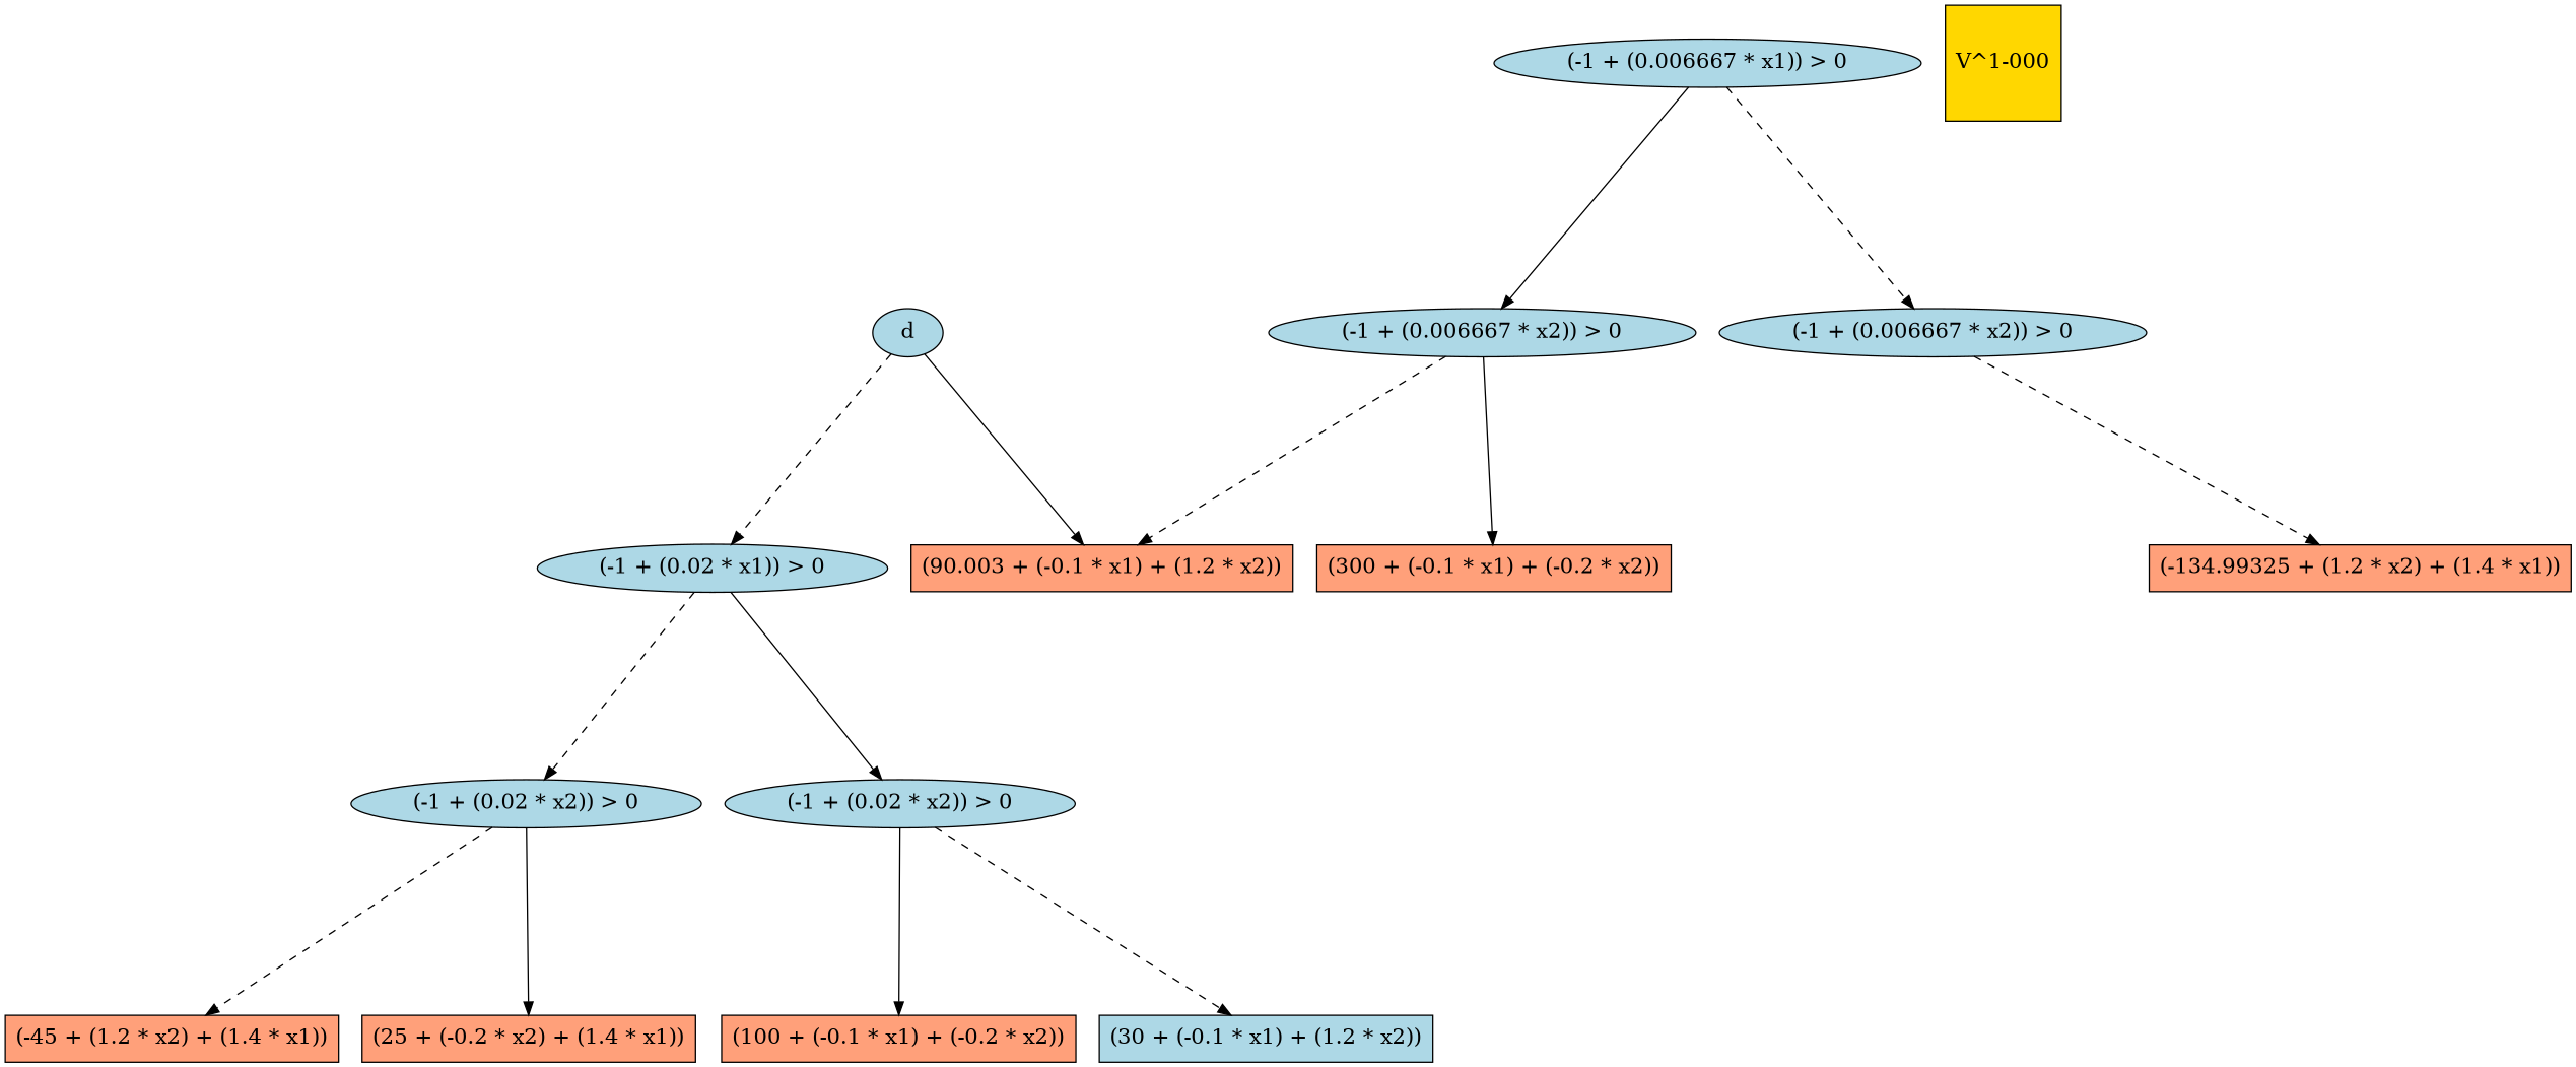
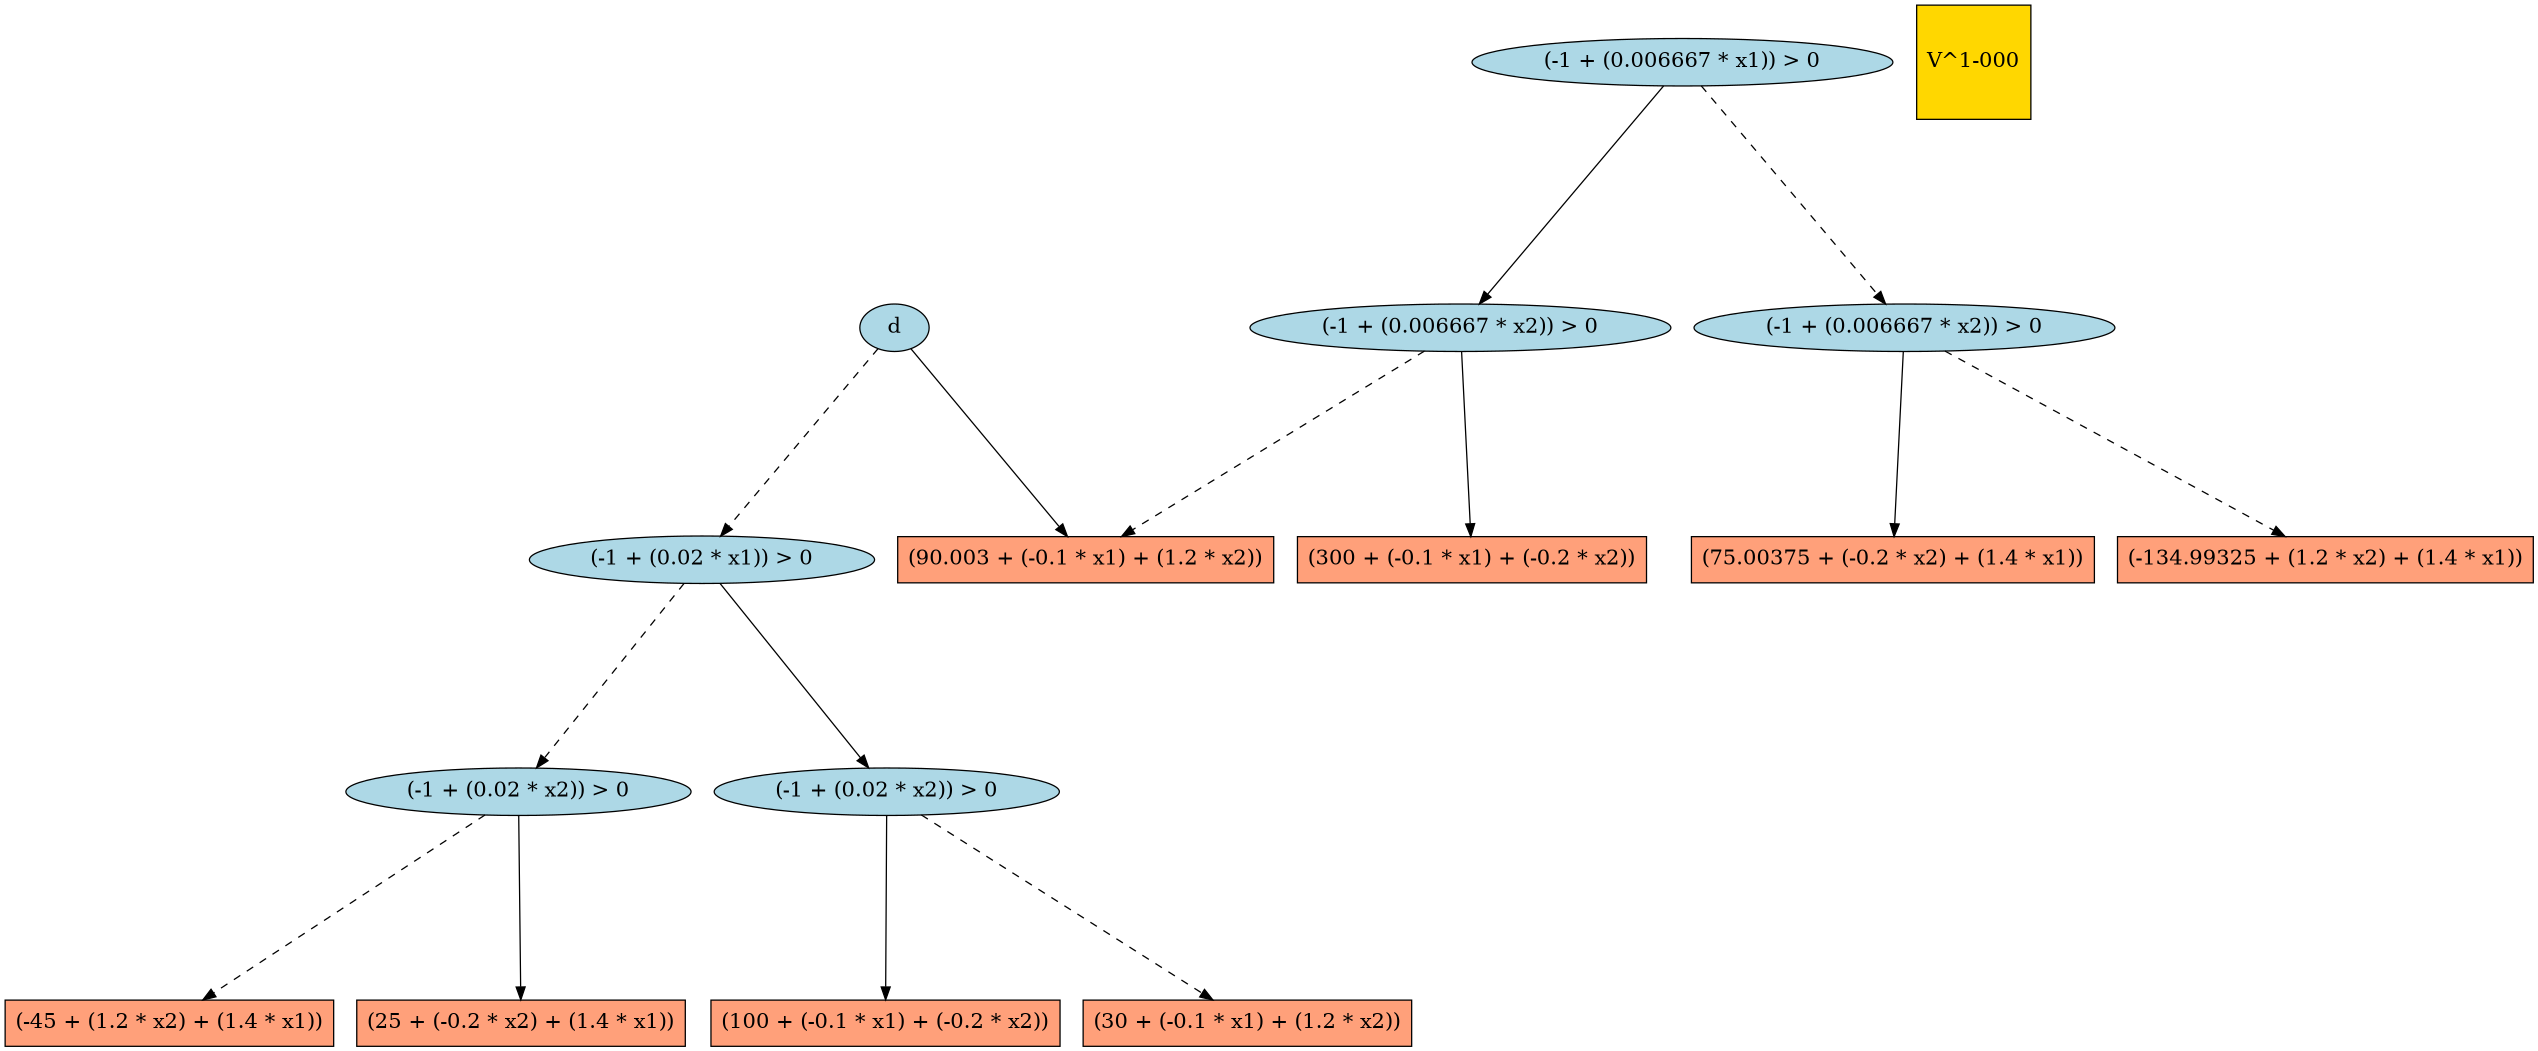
  digraph {
    fontname=Helvetica
    fontsize=16
    ranksep=2.00
    node [color=black fillcolor=lightsalmon fontsize=16 shape=box style=filled]
    edge [color=black style=dashed]
    n1 [label="(300 + (-0.1 * x1) + (-0.2 * x2))"]
    n2 [label="(-45 + (1.2 * x2) + (1.4 * x1))"]
    n3 [label="(100 + (-0.1 * x1) + (-0.2 * x2))"]
    n4 [fillcolor=lightblue label="(-1 + (0.006667 * x1)) > 0" shape=ellipse]
    n5 [fillcolor=lightblue label="(-1 + (0.006667 * x2)) > 0" shape=ellipse]
    n6 [fillcolor=lightblue label="(-1 + (0.006667 * x2)) > 0" shape=ellipse]
    n7 [label="(-134.99325 + (1.2 * x2) + (1.4 * x1))"]
+   n8 [label="(75.00375 + (-0.2 * x2) + (1.4 * x1))"]
    n9 [label="(90.003 + (-0.1 * x1) + (1.2 * x2))"]
-   n10 [fillcolor=lightblue label="(30 + (-0.1 * x1) + (1.2 * x2))"]
+   n10 [label="(30 + (-0.1 * x1) + (1.2 * x2))"]
    n11 [label="(25 + (-0.2 * x2) + (1.4 * x1))"]
    n12 [fillcolor=lightblue label="(-1 + (0.02 * x2)) > 0" shape=ellipse]
    n13 [fillcolor=lightblue label=d shape=ellipse]
    n14 [fillcolor=lightblue label="(-1 + (0.02 * x1)) > 0" shape=ellipse]
    n15 [fillcolor=lightblue label="(-1 + (0.02 * x2)) > 0" shape=ellipse]
    n16 [fillcolor=gold1 label="V^1-000" shape=square]
    n4 -> n5
    n4 -> n6 [style=solid]
    n5 -> n7
+   n5 -> n8 [style=solid]
    n6 -> n1 [style=solid]
    n6 -> n9
    n12 -> n2
    n12 -> n11 [style=solid]
    n13 -> n9 [style=solid]
    n13 -> n14
    n14 -> n12
    n14 -> n15 [style=solid]
    n15 -> n3 [style=solid]
    n15 -> n10
  }
